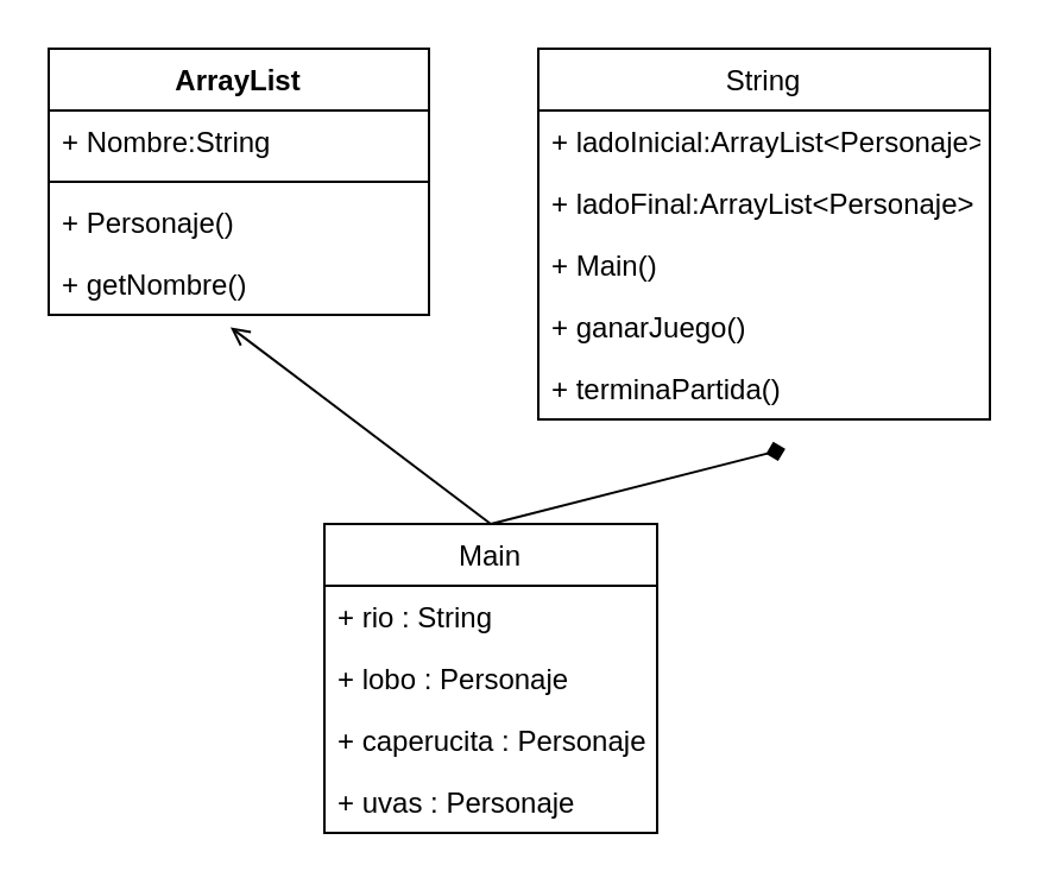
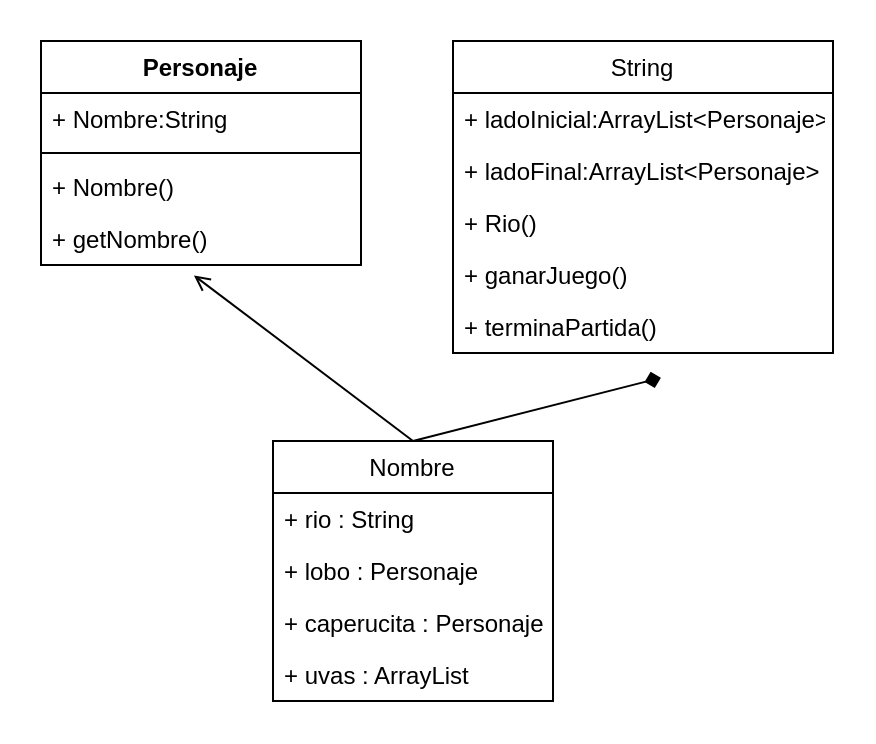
  <mxCell id="0" />
  <mxCell id="1" parent="0" />
- <mxCell id="2" value="ArrayList" style="swimlane;fontStyle=1;align=center;verticalAlign=top;childLayout=stackLayout;horizontal=1;startSize=26;horizontalStack=0;resizeParent=1;resizeParentMax=0;resizeLast=0;collapsible=1;marginBottom=0;" parent="1" vertex="1"><mxGeometry x="20" y="20" width="160" height="112" as="geometry" /></mxCell>
+ <mxCell id="2" value="Personaje" style="swimlane;fontStyle=1;align=center;verticalAlign=top;childLayout=stackLayout;horizontal=1;startSize=26;horizontalStack=0;resizeParent=1;resizeParentMax=0;resizeLast=0;collapsible=1;marginBottom=0;" parent="1" vertex="1"><mxGeometry x="20" y="20" width="160" height="112" as="geometry" /></mxCell>
  <mxCell id="3" value="+ Nombre:String&#10;" style="text;strokeColor=none;fillColor=none;align=left;verticalAlign=top;spacingLeft=4;spacingRight=4;overflow=hidden;rotatable=0;points=[[0,0.5],[1,0.5]];portConstraint=eastwest;" parent="2" vertex="1"><mxGeometry y="26" width="160" height="26" as="geometry" /></mxCell>
  <mxCell id="4" value="" style="line;strokeWidth=1;fillColor=none;align=left;verticalAlign=middle;spacingTop=-1;spacingLeft=3;spacingRight=3;rotatable=0;labelPosition=right;points=[];portConstraint=eastwest;strokeColor=inherit;" parent="2" vertex="1"><mxGeometry y="52" width="160" height="8" as="geometry" /></mxCell>
- <mxCell id="5" value="+ Personaje()" style="text;strokeColor=none;fillColor=none;align=left;verticalAlign=top;spacingLeft=4;spacingRight=4;overflow=hidden;rotatable=0;points=[[0,0.5],[1,0.5]];portConstraint=eastwest;" parent="2" vertex="1"><mxGeometry y="60" width="160" height="26" as="geometry" /></mxCell>
+ <mxCell id="5" value="+ Nombre()" style="text;strokeColor=none;fillColor=none;align=left;verticalAlign=top;spacingLeft=4;spacingRight=4;overflow=hidden;rotatable=0;points=[[0,0.5],[1,0.5]];portConstraint=eastwest;" parent="2" vertex="1"><mxGeometry y="60" width="160" height="26" as="geometry" /></mxCell>
  <mxCell id="6" value="+ getNombre()" style="text;strokeColor=none;fillColor=none;align=left;verticalAlign=top;spacingLeft=4;spacingRight=4;overflow=hidden;rotatable=0;points=[[0,0.5],[1,0.5]];portConstraint=eastwest;" vertex="1" parent="2"><mxGeometry y="86" width="160" height="26" as="geometry" /></mxCell>
  <mxCell id="7" value="String" style="swimlane;fontStyle=0;childLayout=stackLayout;horizontal=1;startSize=26;fillColor=none;horizontalStack=0;resizeParent=1;resizeParentMax=0;resizeLast=0;collapsible=1;marginBottom=0;" parent="1" vertex="1"><mxGeometry x="226" y="20" width="190" height="156" as="geometry" /></mxCell>
  <mxCell id="8" value="+ ladoInicial:ArrayList&lt;Personaje&gt;" style="text;strokeColor=none;fillColor=none;align=left;verticalAlign=top;spacingLeft=4;spacingRight=4;overflow=hidden;rotatable=0;points=[[0,0.5],[1,0.5]];portConstraint=eastwest;" parent="7" vertex="1"><mxGeometry y="26" width="190" height="26" as="geometry" /></mxCell>
  <mxCell id="9" value="+ ladoFinal:ArrayList&lt;Personaje&gt;" style="text;strokeColor=none;fillColor=none;align=left;verticalAlign=top;spacingLeft=4;spacingRight=4;overflow=hidden;rotatable=0;points=[[0,0.5],[1,0.5]];portConstraint=eastwest;" parent="7" vertex="1"><mxGeometry y="52" width="190" height="26" as="geometry" /></mxCell>
- <mxCell id="10" value="+ Main()" style="text;strokeColor=none;fillColor=none;align=left;verticalAlign=top;spacingLeft=4;spacingRight=4;overflow=hidden;rotatable=0;points=[[0,0.5],[1,0.5]];portConstraint=eastwest;" vertex="1" parent="7"><mxGeometry y="78" width="190" height="26" as="geometry" /></mxCell>
+ <mxCell id="10" value="+ Rio()" style="text;strokeColor=none;fillColor=none;align=left;verticalAlign=top;spacingLeft=4;spacingRight=4;overflow=hidden;rotatable=0;points=[[0,0.5],[1,0.5]];portConstraint=eastwest;" vertex="1" parent="7"><mxGeometry y="78" width="190" height="26" as="geometry" /></mxCell>
  <mxCell id="11" value="+ ganarJuego()" style="text;strokeColor=none;fillColor=none;align=left;verticalAlign=top;spacingLeft=4;spacingRight=4;overflow=hidden;rotatable=0;points=[[0,0.5],[1,0.5]];portConstraint=eastwest;" vertex="1" parent="7"><mxGeometry y="104" width="190" height="26" as="geometry" /></mxCell>
  <mxCell id="12" value="+ terminaPartida()" style="text;strokeColor=none;fillColor=none;align=left;verticalAlign=top;spacingLeft=4;spacingRight=4;overflow=hidden;rotatable=0;points=[[0,0.5],[1,0.5]];portConstraint=eastwest;" vertex="1" parent="7"><mxGeometry y="130" width="190" height="26" as="geometry" /></mxCell>
- <mxCell id="13" value="Main" style="swimlane;fontStyle=0;childLayout=stackLayout;horizontal=1;startSize=26;fillColor=none;horizontalStack=0;resizeParent=1;resizeParentMax=0;resizeLast=0;collapsible=1;marginBottom=0;" parent="1" vertex="1"><mxGeometry x="136" y="220" width="140" height="130" as="geometry" /></mxCell>
+ <mxCell id="13" value="Nombre" style="swimlane;fontStyle=0;childLayout=stackLayout;horizontal=1;startSize=26;fillColor=none;horizontalStack=0;resizeParent=1;resizeParentMax=0;resizeLast=0;collapsible=1;marginBottom=0;" parent="1" vertex="1"><mxGeometry x="136" y="220" width="140" height="130" as="geometry" /></mxCell>
  <mxCell id="14" value="+ rio : String" style="text;strokeColor=none;fillColor=none;align=left;verticalAlign=top;spacingLeft=4;spacingRight=4;overflow=hidden;rotatable=0;points=[[0,0.5],[1,0.5]];portConstraint=eastwest;" parent="13" vertex="1"><mxGeometry y="26" width="140" height="26" as="geometry" /></mxCell>
  <mxCell id="15" value="+ lobo : Personaje" style="text;strokeColor=none;fillColor=none;align=left;verticalAlign=top;spacingLeft=4;spacingRight=4;overflow=hidden;rotatable=0;points=[[0,0.5],[1,0.5]];portConstraint=eastwest;" parent="13" vertex="1"><mxGeometry y="52" width="140" height="26" as="geometry" /></mxCell>
  <mxCell id="16" value="+ caperucita : Personaje" style="text;strokeColor=none;fillColor=none;align=left;verticalAlign=top;spacingLeft=4;spacingRight=4;overflow=hidden;rotatable=0;points=[[0,0.5],[1,0.5]];portConstraint=eastwest;" parent="13" vertex="1"><mxGeometry y="78" width="140" height="26" as="geometry" /></mxCell>
- <mxCell id="17" value="+ uvas : Personaje" style="text;strokeColor=none;fillColor=none;align=left;verticalAlign=top;spacingLeft=4;spacingRight=4;overflow=hidden;rotatable=0;points=[[0,0.5],[1,0.5]];portConstraint=eastwest;" vertex="1" parent="13"><mxGeometry y="104" width="140" height="26" as="geometry" /></mxCell>
+ <mxCell id="17" value="+ uvas : ArrayList" style="text;strokeColor=none;fillColor=none;align=left;verticalAlign=top;spacingLeft=4;spacingRight=4;overflow=hidden;rotatable=0;points=[[0,0.5],[1,0.5]];portConstraint=eastwest;" vertex="1" parent="13"><mxGeometry y="104" width="140" height="26" as="geometry" /></mxCell>
  <mxCell id="18" value="" style="endArrow=diamond;html=1;entryX=0.547;entryY=1.477;entryDx=0;entryDy=0;entryPerimeter=0;exitX=0.5;exitY=0;exitDx=0;exitDy=0;" edge="1" parent="1" source="13" target="12"><mxGeometry width="50" height="50" relative="1" as="geometry"><mxPoint x="226" y="380" as="sourcePoint" /><mxPoint x="276" y="330" as="targetPoint" /></mxGeometry></mxCell>
  <mxCell id="19" value="" style="endArrow=open;html=1;entryX=0.478;entryY=1.2;entryDx=0;entryDy=0;entryPerimeter=0;exitX=0.5;exitY=0;exitDx=0;exitDy=0;" edge="1" parent="1" source="13" target="6"><mxGeometry width="50" height="50" relative="1" as="geometry"><mxPoint x="226" y="380" as="sourcePoint" /><mxPoint x="276" y="330" as="targetPoint" /></mxGeometry></mxCell>
